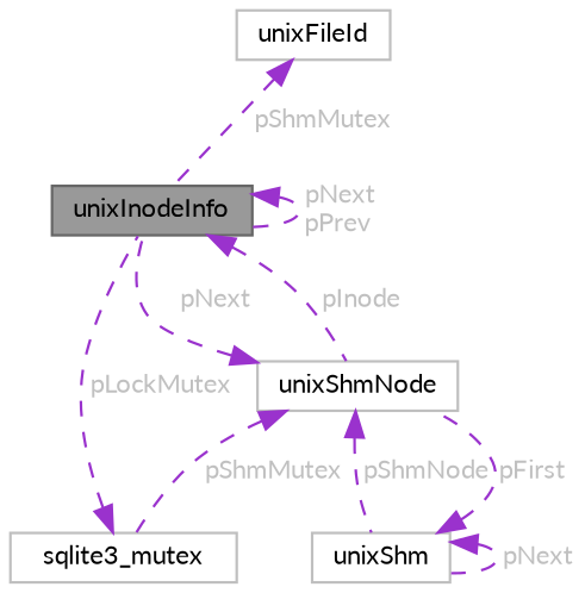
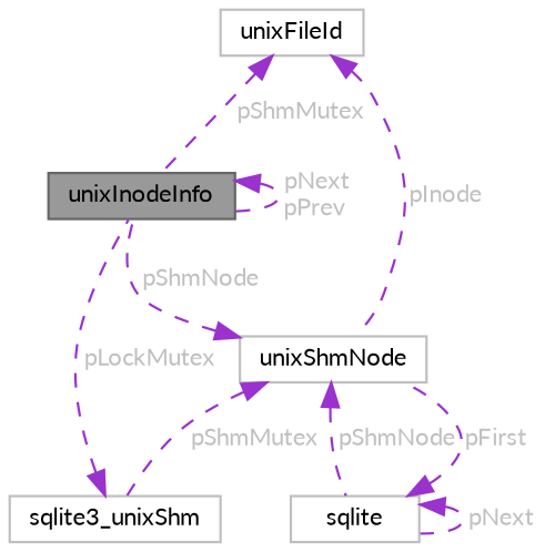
  digraph {
    fontname=Lato
    node [color=grey75 fillcolor=white fontname=Lato fontsize=10 shape=box style=filled]
    edge [color=darkorchid3 dir=back fontcolor=grey fontname=Lato fontsize=10 labelfontname=Helvetica labelfontsize=10 style=dashed]
    n1 [color=gray40 fillcolor=grey60 fontcolor=black height=0.2 label=unixInodeInfo width=0.4]
    n2 [height=0.2 label=unixShmNode width=0.4]
-   n3 [height=0.2 label=sqlite3_mutex width=0.4]
-   n4 [height=0.2 label=unixShm width=0.4]
+   n3 [height=0.2 label=sqlite3_unixShm width=0.4]
+   n4 [height=0.2 label=sqlite width=0.4]
    n5 [height=0.2 label=unixFileId width=0.4]
    n1 -> n1 [label=" pNext\npPrev"]
-   n1 -> n2 [label=" pInode"]
-   n2 -> n1 [label=" pNext"]
+   n5 -> n2 [label=" pInode"]
+   n2 -> n1 [label=" pShmNode"]
    n2 -> n3 [label=" pShmMutex"]
    n2 -> n4 [label=" pShmNode"]
    n3 -> n1 [label=" pLockMutex"]
    n4 -> n2 [label=" pFirst"]
    n4 -> n4 [label=" pNext"]
    n5 -> n1 [label=" pShmMutex"]
  }
